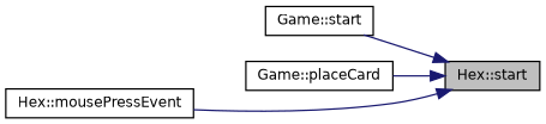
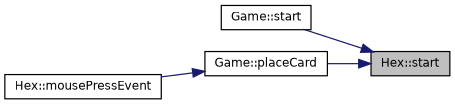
  digraph {
    fontname="DejaVu Sans"
    rankdir=RL
    node [color=black fillcolor=white fontname="DejaVu Sans" fontsize=10 shape=record style=filled]
    edge [color=midnightblue dir=back fontname="DejaVu Sans" fontsize=10 labelfontname=Helvetica labelfontsize=10 style=solid]
    n1 [fillcolor=grey75 fontcolor=black height=0.2 label="Hex::start" width=0.4]
    n2 [height=0.2 label="Game::start" width=0.4]
    n3 [height=0.2 label="Game::placeCard" width=0.4]
    n4 [height=0.2 label="Hex::mousePressEvent" width=0.4]
    n1 -> n2
    n1 -> n3
-   n1 -> n4
+   n3 -> n4
  }
